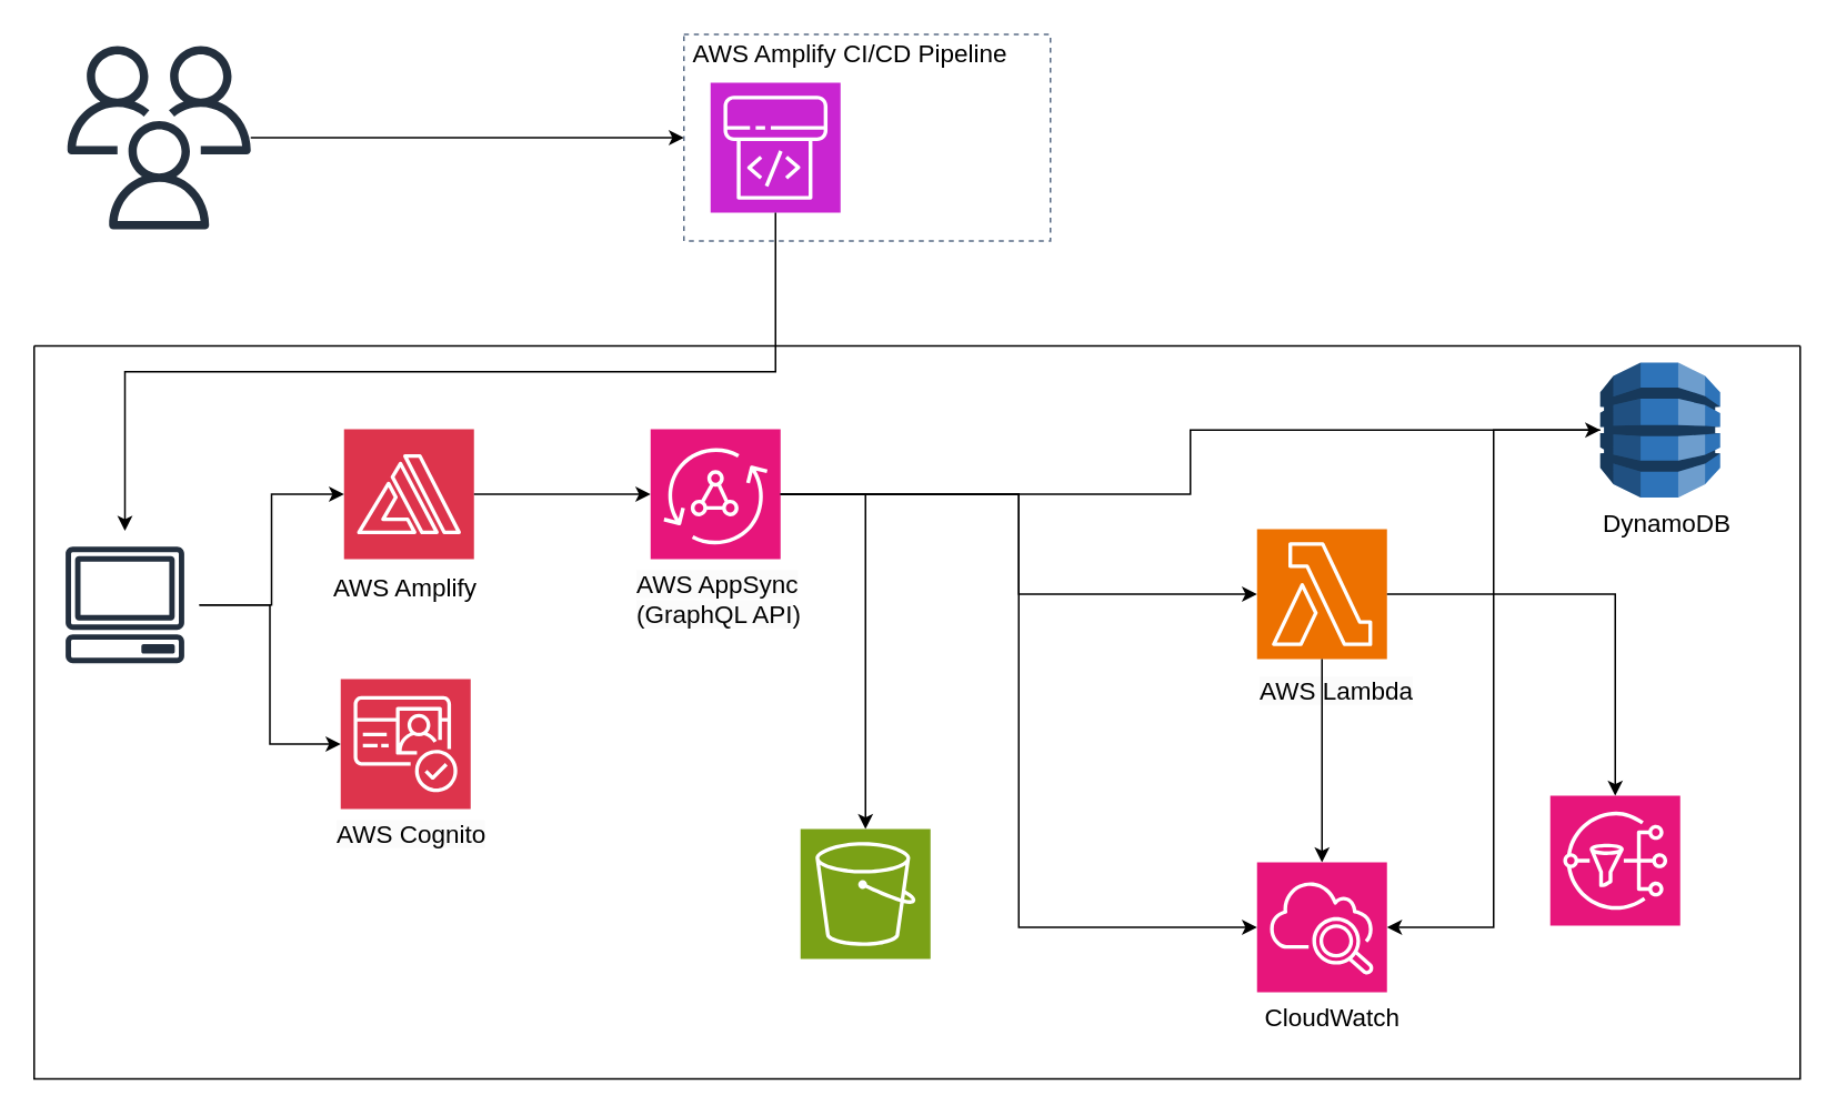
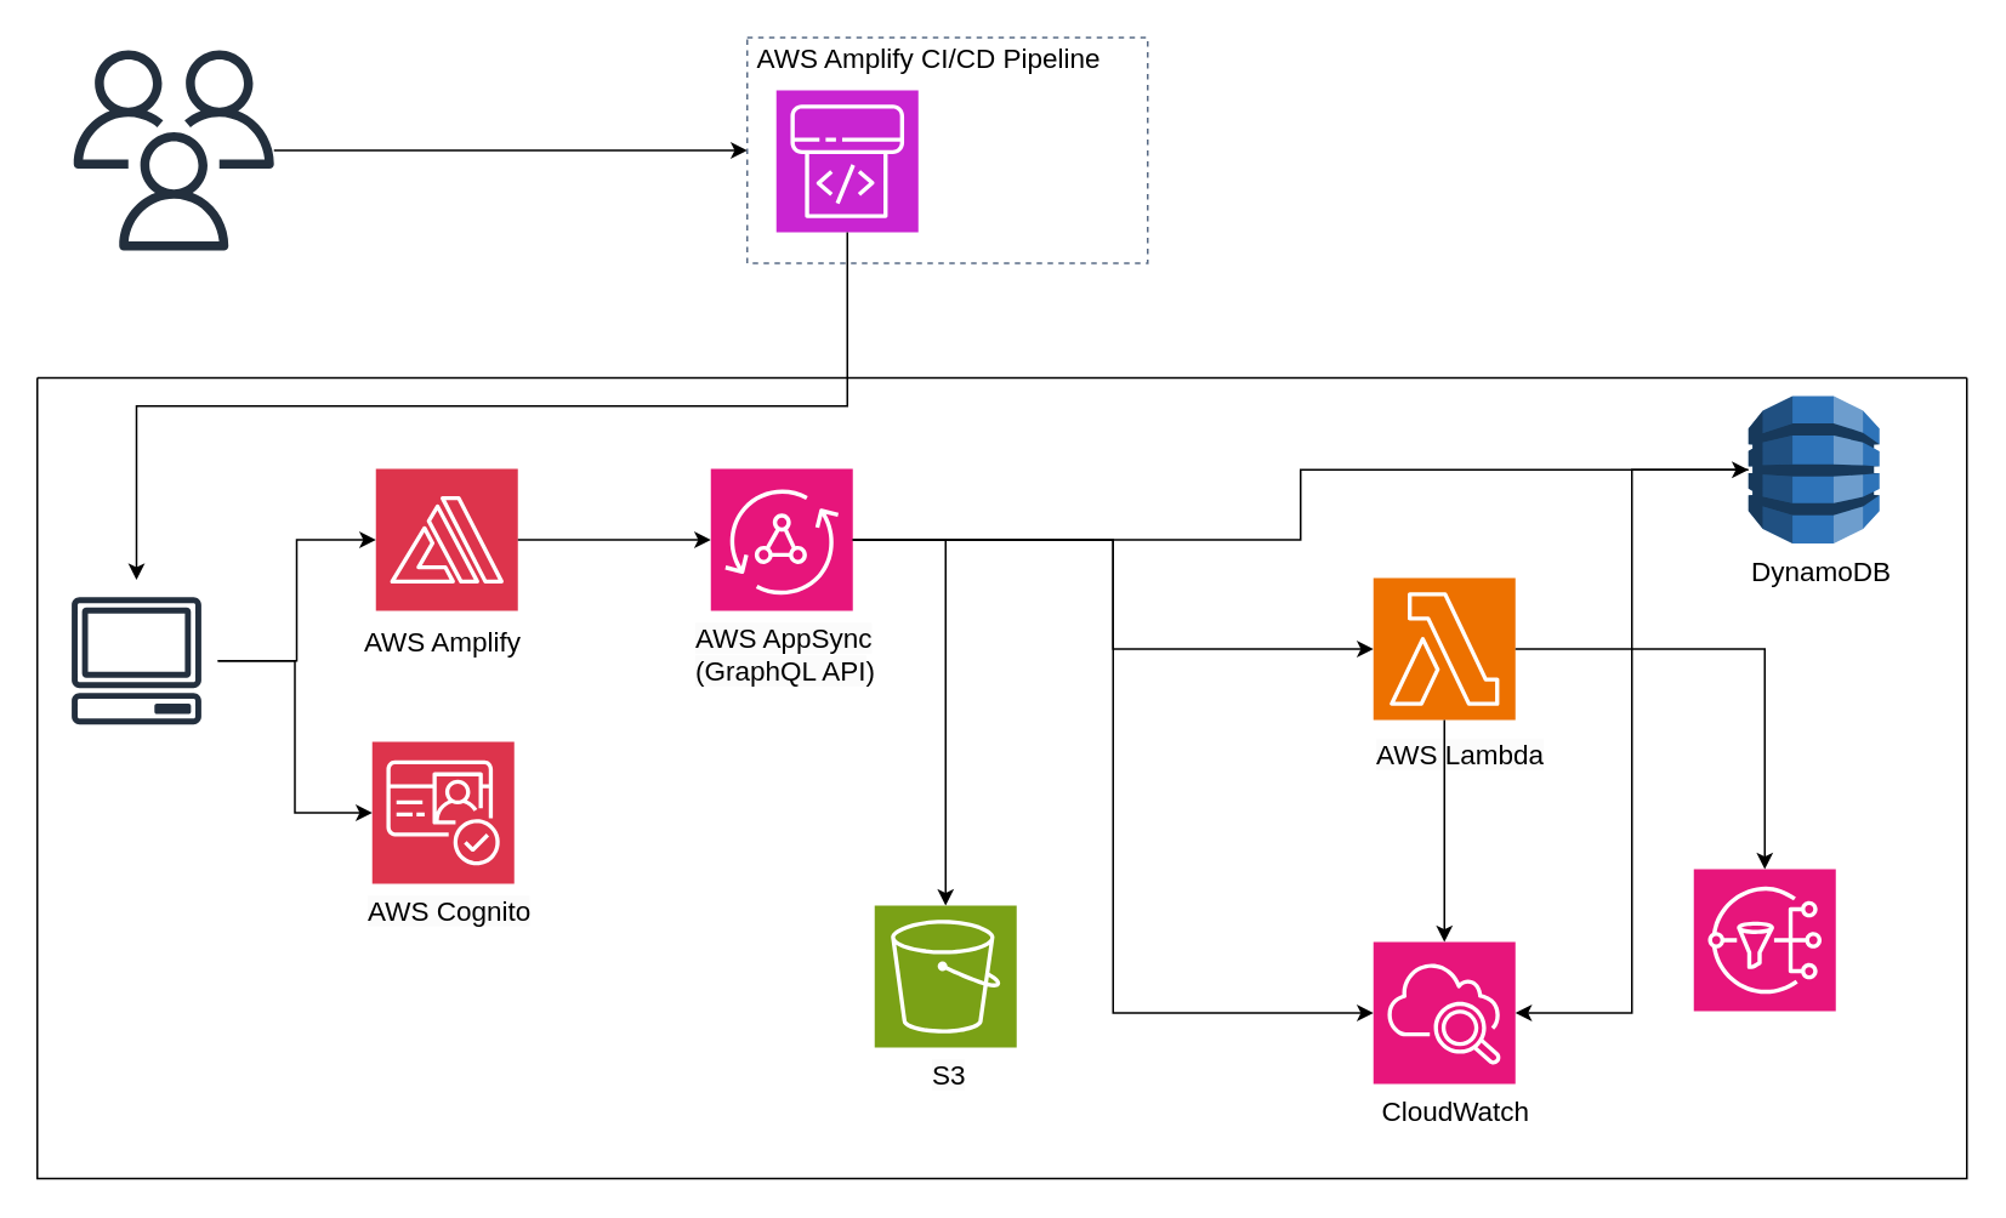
  <mxCell id="0" />
  <mxCell id="1" parent="0" />
  <mxCell id="2" style="edgeStyle=orthogonalEdgeStyle;rounded=0;orthogonalLoop=1;jettySize=auto;html=1;entryX=0;entryY=0.5;entryDx=0;entryDy=0;" edge="1" parent="1" source="20" target="29"><mxGeometry relative="1" as="geometry"><mxPoint x="250" y="96" as="targetPoint" /></mxGeometry></mxCell>
  <mxCell id="3" value="" style="group" vertex="1" connectable="0" parent="1"><mxGeometry x="190" y="257" width="106" height="111" as="geometry" /></mxCell>
  <mxCell id="4" value="" style="sketch=0;points=[[0,0,0],[0.25,0,0],[0.5,0,0],[0.75,0,0],[1,0,0],[0,1,0],[0.25,1,0],[0.5,1,0],[0.75,1,0],[1,1,0],[0,0.25,0],[0,0.5,0],[0,0.75,0],[1,0.25,0],[1,0.5,0],[1,0.75,0]];outlineConnect=0;fontColor=#232F3E;fillColor=#DD344C;strokeColor=#ffffff;dashed=0;verticalLabelPosition=bottom;verticalAlign=top;align=center;html=1;fontSize=12;fontStyle=0;aspect=fixed;shape=mxgraph.aws4.resourceIcon;resIcon=mxgraph.aws4.amplify;" vertex="1" parent="3"><mxGeometry x="16" width="78" height="78" as="geometry" /></mxCell>
  <mxCell id="5" value="&lt;font style=&quot;font-size: 15px;&quot;&gt;AWS Amplify&lt;/font&gt;" style="text;html=1;align=center;verticalAlign=middle;whiteSpace=wrap;rounded=0;" vertex="1" parent="3"><mxGeometry y="78" width="106" height="33" as="geometry" /></mxCell>
  <mxCell id="6" value="" style="group" vertex="1" connectable="0" parent="1"><mxGeometry x="200" y="407" width="120" height="118" as="geometry" /></mxCell>
  <mxCell id="7" value="" style="sketch=0;points=[[0,0,0],[0.25,0,0],[0.5,0,0],[0.75,0,0],[1,0,0],[0,1,0],[0.25,1,0],[0.5,1,0],[0.75,1,0],[1,1,0],[0,0.25,0],[0,0.5,0],[0,0.75,0],[1,0.25,0],[1,0.5,0],[1,0.75,0]];outlineConnect=0;fontColor=#232F3E;fillColor=#DD344C;strokeColor=#ffffff;dashed=0;verticalLabelPosition=bottom;verticalAlign=top;align=center;html=1;fontSize=12;fontStyle=0;aspect=fixed;shape=mxgraph.aws4.resourceIcon;resIcon=mxgraph.aws4.cognito;" vertex="1" parent="6"><mxGeometry x="4" width="78" height="78" as="geometry" /></mxCell>
  <mxCell id="8" value="&lt;span style=&quot;color: rgb(0, 0, 0); font-family: Helvetica; font-size: 15px; font-style: normal; font-variant-ligatures: normal; font-variant-caps: normal; font-weight: 400; letter-spacing: normal; orphans: 2; text-align: center; text-indent: 0px; text-transform: none; widows: 2; word-spacing: 0px; -webkit-text-stroke-width: 0px; white-space: normal; background-color: rgb(251, 251, 251); text-decoration-thickness: initial; text-decoration-style: initial; text-decoration-color: initial; display: inline !important; float: none;&quot;&gt;AWS Cognito&lt;/span&gt;" style="text;whiteSpace=wrap;html=1;" vertex="1" parent="6"><mxGeometry y="78" width="120" height="40" as="geometry" /></mxCell>
  <mxCell id="9" style="edgeStyle=orthogonalEdgeStyle;rounded=0;orthogonalLoop=1;jettySize=auto;html=1;exitX=1;exitY=0.5;exitDx=0;exitDy=0;exitPerimeter=0;entryX=0;entryY=0.5;entryDx=0;entryDy=0;entryPerimeter=0;" edge="1" parent="1" source="4" target="11"><mxGeometry relative="1" as="geometry" /></mxCell>
  <mxCell id="10" value="" style="group" vertex="1" connectable="0" parent="1"><mxGeometry x="390" y="257" width="110" height="118" as="geometry" /></mxCell>
  <mxCell id="11" value="" style="sketch=0;points=[[0,0,0],[0.25,0,0],[0.5,0,0],[0.75,0,0],[1,0,0],[0,1,0],[0.25,1,0],[0.5,1,0],[0.75,1,0],[1,1,0],[0,0.25,0],[0,0.5,0],[0,0.75,0],[1,0.25,0],[1,0.5,0],[1,0.75,0]];outlineConnect=0;fontColor=#232F3E;fillColor=#E7157B;strokeColor=#ffffff;dashed=0;verticalLabelPosition=bottom;verticalAlign=top;align=center;html=1;fontSize=12;fontStyle=0;aspect=fixed;shape=mxgraph.aws4.resourceIcon;resIcon=mxgraph.aws4.appsync;" vertex="1" parent="10"><mxGeometry width="78" height="78" as="geometry" /></mxCell>
  <mxCell id="12" value="&lt;span style=&quot;color: rgb(0, 0, 0); font-family: Helvetica; font-size: 15px; font-style: normal; font-variant-ligatures: normal; font-variant-caps: normal; font-weight: 400; letter-spacing: normal; orphans: 2; text-align: center; text-indent: 0px; text-transform: none; widows: 2; word-spacing: 0px; -webkit-text-stroke-width: 0px; white-space: normal; background-color: rgb(251, 251, 251); text-decoration-thickness: initial; text-decoration-style: initial; text-decoration-color: initial; display: inline !important; float: none;&quot;&gt;AWS AppSync&lt;/span&gt;&lt;div&gt;&lt;span style=&quot;color: rgb(0, 0, 0); font-family: Helvetica; font-size: 15px; font-style: normal; font-variant-ligatures: normal; font-variant-caps: normal; font-weight: 400; letter-spacing: normal; orphans: 2; text-align: center; text-indent: 0px; text-transform: none; widows: 2; word-spacing: 0px; -webkit-text-stroke-width: 0px; white-space: normal; background-color: rgb(251, 251, 251); text-decoration-thickness: initial; text-decoration-style: initial; text-decoration-color: initial; display: inline !important; float: none;&quot;&gt;(GraphQL API&lt;/span&gt;&lt;span style=&quot;font-size: 15px; text-align: center;&quot;&gt;)&lt;/span&gt;&lt;/div&gt;" style="text;whiteSpace=wrap;html=1;" vertex="1" parent="10"><mxGeometry x="-10" y="78" width="110" height="40" as="geometry" /></mxCell>
  <mxCell id="13" style="edgeStyle=orthogonalEdgeStyle;rounded=0;orthogonalLoop=1;jettySize=auto;html=1;entryX=0;entryY=0.5;entryDx=0;entryDy=0;entryPerimeter=0;" edge="1" parent="1" source="11" target="26"><mxGeometry relative="1" as="geometry"><mxPoint x="950" y="227.5" as="targetPoint" /></mxGeometry></mxCell>
  <mxCell id="14" style="edgeStyle=orthogonalEdgeStyle;rounded=0;orthogonalLoop=1;jettySize=auto;html=1;entryX=0;entryY=0.5;entryDx=0;entryDy=0;entryPerimeter=0;" edge="1" parent="1" source="11" target="36"><mxGeometry relative="1" as="geometry" /></mxCell>
  <mxCell id="15" style="edgeStyle=orthogonalEdgeStyle;rounded=0;orthogonalLoop=1;jettySize=auto;html=1;entryX=0.5;entryY=0;entryDx=0;entryDy=0;entryPerimeter=0;" edge="1" parent="1" source="11" target="17"><mxGeometry relative="1" as="geometry" /></mxCell>
  <mxCell id="16" value="" style="group" vertex="1" connectable="0" parent="1"><mxGeometry x="480" y="497" width="140" height="118" as="geometry" /></mxCell>
  <mxCell id="17" value="" style="sketch=0;points=[[0,0,0],[0.25,0,0],[0.5,0,0],[0.75,0,0],[1,0,0],[0,1,0],[0.25,1,0],[0.5,1,0],[0.75,1,0],[1,1,0],[0,0.25,0],[0,0.5,0],[0,0.75,0],[1,0.25,0],[1,0.5,0],[1,0.75,0]];outlineConnect=0;fontColor=#232F3E;fillColor=#7AA116;strokeColor=#ffffff;dashed=0;verticalLabelPosition=bottom;verticalAlign=top;align=center;html=1;fontSize=12;fontStyle=0;aspect=fixed;shape=mxgraph.aws4.resourceIcon;resIcon=mxgraph.aws4.s3;" vertex="1" parent="16"><mxGeometry width="78" height="78" as="geometry" /></mxCell>
+ <mxCell id="18" value="&lt;span style=&quot;color: rgb(0, 0, 0); font-family: Helvetica; font-size: 15px; font-style: normal; font-variant-ligatures: normal; font-variant-caps: normal; font-weight: 400; letter-spacing: normal; orphans: 2; text-align: center; text-indent: 0px; text-transform: none; widows: 2; word-spacing: 0px; -webkit-text-stroke-width: 0px; white-space: normal; background-color: rgb(251, 251, 251); text-decoration-thickness: initial; text-decoration-style: initial; text-decoration-color: initial; display: inline !important; float: none;&quot;&gt;S3&lt;/span&gt;" style="text;whiteSpace=wrap;html=1;" vertex="1" parent="16"><mxGeometry x="30" y="78" width="110" height="40" as="geometry" /></mxCell>
  <mxCell id="19" value="" style="group" vertex="1" connectable="0" parent="1"><mxGeometry x="40" y="27" width="110" height="150" as="geometry" /></mxCell>
  <mxCell id="20" value="" style="sketch=0;outlineConnect=0;fontColor=#232F3E;gradientColor=none;fillColor=#232F3D;strokeColor=none;dashed=0;verticalLabelPosition=bottom;verticalAlign=top;align=center;html=1;fontSize=12;fontStyle=0;aspect=fixed;pointerEvents=1;shape=mxgraph.aws4.users;" vertex="1" parent="19"><mxGeometry width="110" height="110" as="geometry" /></mxCell>
  <mxCell id="21" style="edgeStyle=orthogonalEdgeStyle;rounded=0;orthogonalLoop=1;jettySize=auto;html=1;" edge="1" parent="1" source="24" target="4"><mxGeometry relative="1" as="geometry" /></mxCell>
  <mxCell id="22" style="edgeStyle=orthogonalEdgeStyle;rounded=0;orthogonalLoop=1;jettySize=auto;html=1;" edge="1" parent="1" source="24" target="7"><mxGeometry relative="1" as="geometry" /></mxCell>
  <mxCell id="23" value="" style="group" vertex="1" connectable="0" parent="1"><mxGeometry x="20" y="318" width="120" height="129" as="geometry" /></mxCell>
  <mxCell id="24" value="" style="sketch=0;outlineConnect=0;fontColor=#232F3E;gradientColor=none;strokeColor=#232F3E;fillColor=#ffffff;dashed=0;verticalLabelPosition=bottom;verticalAlign=top;align=center;html=1;fontSize=12;fontStyle=0;aspect=fixed;shape=mxgraph.aws4.resourceIcon;resIcon=mxgraph.aws4.client;" vertex="1" parent="23"><mxGeometry x="10" width="89" height="89" as="geometry" /></mxCell>
  <mxCell id="25" value="" style="group" vertex="1" connectable="0" parent="1"><mxGeometry x="960" y="217" width="110" height="121" as="geometry" /></mxCell>
  <mxCell id="26" value="" style="outlineConnect=0;dashed=0;verticalLabelPosition=bottom;verticalAlign=top;align=center;html=1;shape=mxgraph.aws3.dynamo_db;fillColor=#2E73B8;gradientColor=none;" vertex="1" parent="25"><mxGeometry width="72" height="81" as="geometry" /></mxCell>
  <mxCell id="27" value="&lt;div style=&quot;text-align: center;&quot;&gt;&lt;span style=&quot;background-color: initial; font-size: 15px;&quot;&gt;DynamoDB&lt;/span&gt;&lt;/div&gt;" style="text;whiteSpace=wrap;html=1;" vertex="1" parent="25"><mxGeometry y="81" width="110" height="40" as="geometry" /></mxCell>
  <mxCell id="28" value="" style="group" vertex="1" connectable="0" parent="1"><mxGeometry x="410" y="20" width="220" height="124" as="geometry" /></mxCell>
  <mxCell id="29" value="" style="fillColor=none;strokeColor=#5A6C86;dashed=1;verticalAlign=top;fontStyle=0;fontColor=#5A6C86;whiteSpace=wrap;html=1;" vertex="1" parent="28"><mxGeometry width="220" height="124" as="geometry" /></mxCell>
  <mxCell id="30" value="&lt;font style=&quot;font-size: 15px;&quot;&gt;AWS Amplify CI/CD Pipeline&lt;/font&gt;&lt;div&gt;&lt;font style=&quot;font-size: 15px;&quot;&gt;&lt;br&gt;&lt;/font&gt;&lt;/div&gt;" style="text;html=1;align=center;verticalAlign=middle;whiteSpace=wrap;rounded=0;" vertex="1" parent="28"><mxGeometry width="200" height="40" as="geometry" /></mxCell>
  <mxCell id="31" value="" style="sketch=0;points=[[0,0,0],[0.25,0,0],[0.5,0,0],[0.75,0,0],[1,0,0],[0,1,0],[0.25,1,0],[0.5,1,0],[0.75,1,0],[1,1,0],[0,0.25,0],[0,0.5,0],[0,0.75,0],[1,0.25,0],[1,0.5,0],[1,0.75,0]];outlineConnect=0;fontColor=#232F3E;fillColor=#C925D1;strokeColor=#ffffff;dashed=0;verticalLabelPosition=bottom;verticalAlign=top;align=center;html=1;fontSize=12;fontStyle=0;aspect=fixed;shape=mxgraph.aws4.resourceIcon;resIcon=mxgraph.aws4.codepipeline;" vertex="1" parent="28"><mxGeometry x="16" y="29" width="78" height="78" as="geometry" /></mxCell>
  <mxCell id="32" style="edgeStyle=orthogonalEdgeStyle;rounded=0;orthogonalLoop=1;jettySize=auto;html=1;exitX=0.5;exitY=1;exitDx=0;exitDy=0;exitPerimeter=0;" edge="1" parent="1" source="31" target="24"><mxGeometry relative="1" as="geometry" /></mxCell>
  <mxCell id="33" value="&#10;" style="swimlane;startSize=0;" vertex="1" parent="1"><mxGeometry x="20" y="207" width="1060" height="440" as="geometry" /></mxCell>
  <mxCell id="34" value="" style="sketch=0;points=[[0,0,0],[0.25,0,0],[0.5,0,0],[0.75,0,0],[1,0,0],[0,1,0],[0.25,1,0],[0.5,1,0],[0.75,1,0],[1,1,0],[0,0.25,0],[0,0.5,0],[0,0.75,0],[1,0.25,0],[1,0.5,0],[1,0.75,0]];outlineConnect=0;fontColor=#232F3E;fillColor=#E7157B;strokeColor=#ffffff;dashed=0;verticalLabelPosition=bottom;verticalAlign=top;align=center;html=1;fontSize=12;fontStyle=0;aspect=fixed;shape=mxgraph.aws4.resourceIcon;resIcon=mxgraph.aws4.sns;" vertex="1" parent="33"><mxGeometry x="910" y="270" width="78" height="78" as="geometry" /></mxCell>
  <mxCell id="35" value="" style="group" vertex="1" connectable="0" parent="33"><mxGeometry x="734" y="110" width="110" height="122" as="geometry" /></mxCell>
  <mxCell id="36" value="" style="sketch=0;points=[[0,0,0],[0.25,0,0],[0.5,0,0],[0.75,0,0],[1,0,0],[0,1,0],[0.25,1,0],[0.5,1,0],[0.75,1,0],[1,1,0],[0,0.25,0],[0,0.5,0],[0,0.75,0],[1,0.25,0],[1,0.5,0],[1,0.75,0]];outlineConnect=0;fontColor=#232F3E;fillColor=#ED7100;strokeColor=#ffffff;dashed=0;verticalLabelPosition=bottom;verticalAlign=top;align=center;html=1;fontSize=12;fontStyle=0;aspect=fixed;shape=mxgraph.aws4.resourceIcon;resIcon=mxgraph.aws4.lambda;" vertex="1" parent="35"><mxGeometry width="78" height="78" as="geometry" /></mxCell>
  <mxCell id="37" value="&lt;span style=&quot;color: rgb(0, 0, 0); font-family: Helvetica; font-size: 15px; font-style: normal; font-variant-ligatures: normal; font-variant-caps: normal; font-weight: 400; letter-spacing: normal; orphans: 2; text-align: center; text-indent: 0px; text-transform: none; widows: 2; word-spacing: 0px; -webkit-text-stroke-width: 0px; white-space: normal; background-color: rgb(251, 251, 251); text-decoration-thickness: initial; text-decoration-style: initial; text-decoration-color: initial; display: inline !important; float: none;&quot;&gt;AWS Lambda&lt;/span&gt;" style="text;whiteSpace=wrap;html=1;" vertex="1" parent="35"><mxGeometry y="82" width="110" height="40" as="geometry" /></mxCell>
  <mxCell id="38" style="edgeStyle=orthogonalEdgeStyle;rounded=0;orthogonalLoop=1;jettySize=auto;html=1;entryX=0.5;entryY=0;entryDx=0;entryDy=0;entryPerimeter=0;" edge="1" parent="33" source="36" target="34"><mxGeometry relative="1" as="geometry" /></mxCell>
  <mxCell id="39" style="edgeStyle=orthogonalEdgeStyle;rounded=0;orthogonalLoop=1;jettySize=auto;html=1;" edge="1" parent="33" source="36" target="41"><mxGeometry relative="1" as="geometry" /></mxCell>
  <mxCell id="40" value="" style="group" vertex="1" connectable="0" parent="33"><mxGeometry x="729" y="310" width="100" height="108" as="geometry" /></mxCell>
  <mxCell id="41" value="" style="sketch=0;points=[[0,0,0],[0.25,0,0],[0.5,0,0],[0.75,0,0],[1,0,0],[0,1,0],[0.25,1,0],[0.5,1,0],[0.75,1,0],[1,1,0],[0,0.25,0],[0,0.5,0],[0,0.75,0],[1,0.25,0],[1,0.5,0],[1,0.75,0]];points=[[0,0,0],[0.25,0,0],[0.5,0,0],[0.75,0,0],[1,0,0],[0,1,0],[0.25,1,0],[0.5,1,0],[0.75,1,0],[1,1,0],[0,0.25,0],[0,0.5,0],[0,0.75,0],[1,0.25,0],[1,0.5,0],[1,0.75,0]];outlineConnect=0;fontColor=#232F3E;fillColor=#E7157B;strokeColor=#ffffff;dashed=0;verticalLabelPosition=bottom;verticalAlign=top;align=center;html=1;fontSize=12;fontStyle=0;aspect=fixed;shape=mxgraph.aws4.resourceIcon;resIcon=mxgraph.aws4.cloudwatch_2;" vertex="1" parent="40"><mxGeometry x="5" width="78" height="78" as="geometry" /></mxCell>
  <mxCell id="42" value="&lt;font style=&quot;font-size: 15px;&quot;&gt;CloudWatch&lt;/font&gt;" style="text;html=1;align=center;verticalAlign=middle;resizable=0;points=[];autosize=1;strokeColor=none;fillColor=none;" vertex="1" parent="40"><mxGeometry y="78" width="100" height="30" as="geometry" /></mxCell>
  <mxCell id="43" style="edgeStyle=orthogonalEdgeStyle;rounded=0;orthogonalLoop=1;jettySize=auto;html=1;entryX=0;entryY=0.5;entryDx=0;entryDy=0;entryPerimeter=0;" edge="1" parent="1" source="11" target="41"><mxGeometry relative="1" as="geometry" /></mxCell>
  <mxCell id="44" style="edgeStyle=orthogonalEdgeStyle;rounded=0;orthogonalLoop=1;jettySize=auto;html=1;entryX=1;entryY=0.5;entryDx=0;entryDy=0;entryPerimeter=0;" edge="1" parent="1" source="26" target="41"><mxGeometry relative="1" as="geometry" /></mxCell>
